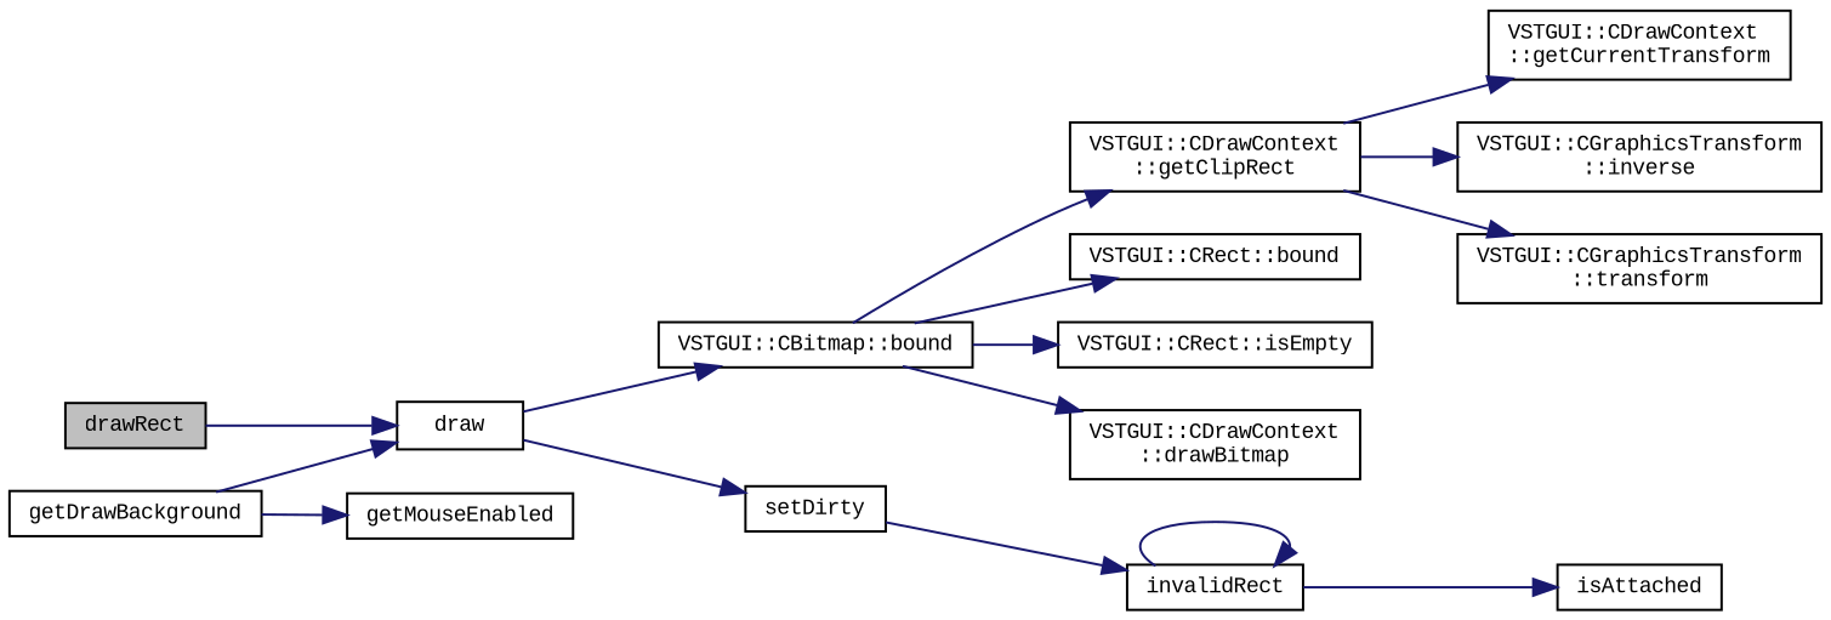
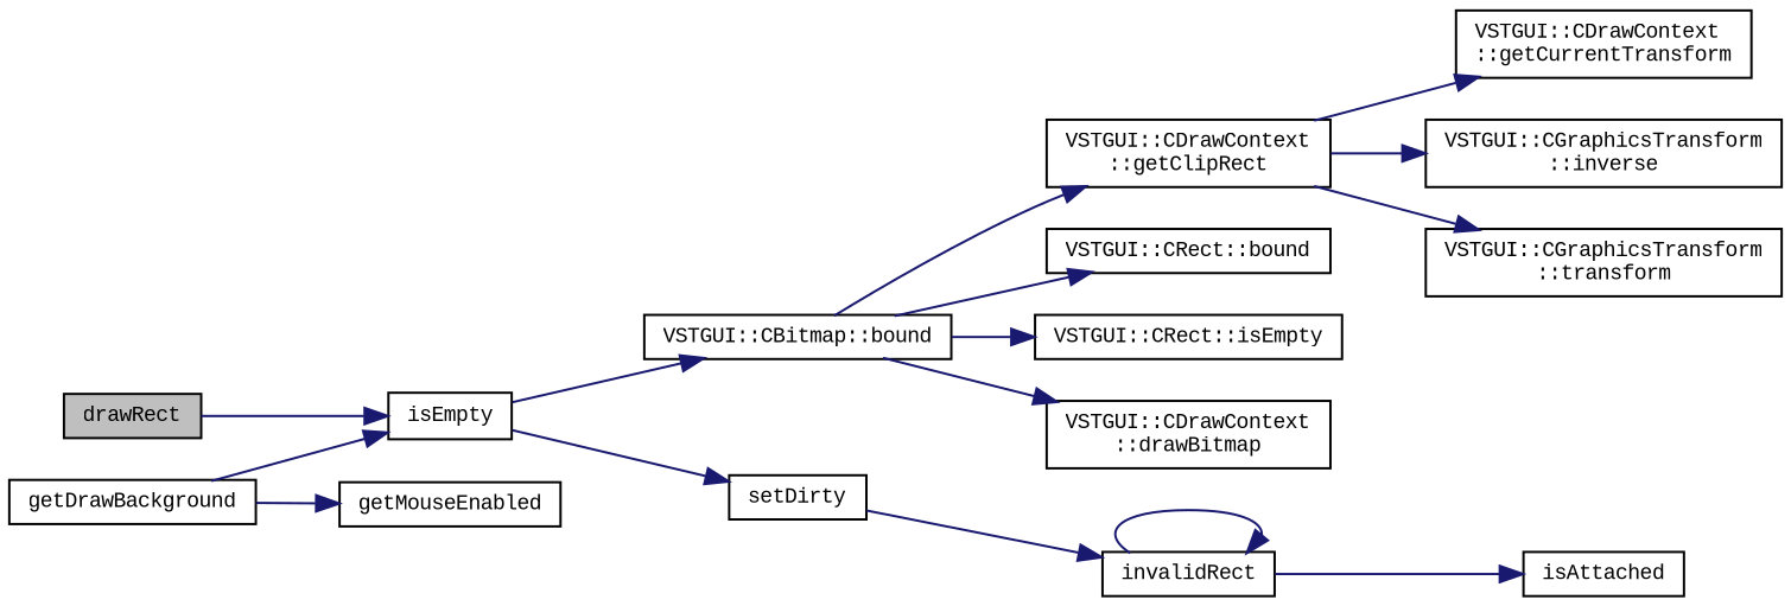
  digraph {
    fontname="Liberation Mono"
    rankdir=LR
    node [color=black fontname="Liberation Mono" fontsize=9 shape=record]
    edge [color=midnightblue fontname="Liberation Mono" fontsize=9 labelfontname=Arial labelfontsize=9 style=solid]
    n1 [fillcolor=grey75 fontcolor=black height=0.2 label=drawRect style=filled width=0.4]
-   n2 [height=0.2 label=draw width=0.4]
+   n2 [height=0.2 label=isEmpty width=0.4]
    n3 [height=0.2 label="VSTGUI::CBitmap::bound" width=0.4]
    n4 [height=0.2 label=setDirty width=0.4]
    n5 [height=0.2 label=getDrawBackground width=0.4]
    n6 [height=0.2 label=getMouseEnabled width=0.4]
    n7 [height=0.2 label="VSTGUI::CDrawContext\l::getClipRect" width=0.4]
    n8 [height=0.2 label="VSTGUI::CRect::bound" width=0.4]
    n9 [height=0.2 label="VSTGUI::CRect::isEmpty" width=0.4]
    n10 [height=0.2 label="VSTGUI::CDrawContext\l::drawBitmap" width=0.4]
    n11 [height=0.2 label=invalidRect width=0.4]
    n12 [height=0.2 label="VSTGUI::CDrawContext\l::getCurrentTransform" width=0.4]
    n13 [height=0.2 label="VSTGUI::CGraphicsTransform\l::inverse" width=0.4]
    n14 [height=0.2 label="VSTGUI::CGraphicsTransform\l::transform" width=0.4]
    n15 [height=0.2 label=isAttached width=0.4]
    n1 -> n2
    n2 -> n3
    n2 -> n4
    n3 -> n7
    n3 -> n8
    n3 -> n9
    n3 -> n10
    n4 -> n11
    n5 -> n2
    n5 -> n6
    n7 -> n12
    n7 -> n13
    n7 -> n14
    n11 -> n11
    n11 -> n15
  }
